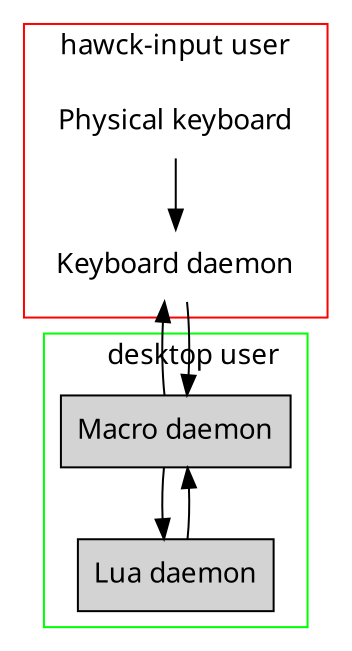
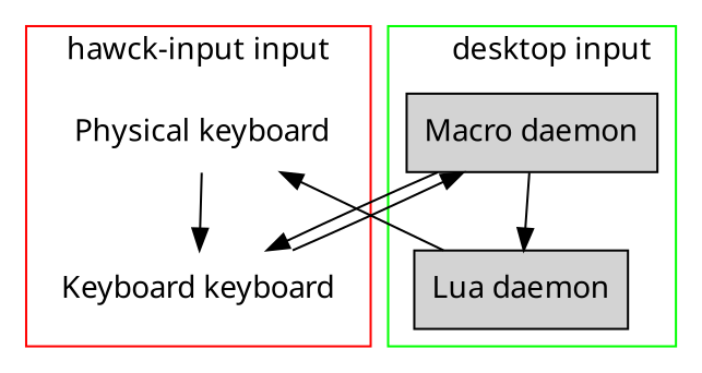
  digraph {
    fontname=Hack
    node [fontname=Hack shape=box style=filled]
-   n1 [color=white label="Keyboard daemon"]
+   n1 [color=white label="Keyboard keyboard"]
    n2 [color=white label="Physical keyboard"]
    n3 [label="Macro daemon"]
    n4 [label="Lua daemon"]
    subgraph cluster_1 {
      color=red
-     label="hawck-input user"
+     label="hawck-input input"
      shape=circle
      n1
      n2
    }
    subgraph cluster_2 {
      color=green
-     label="     desktop user"
+     label="     desktop input"
      n3
      n4
    }
    n1 -> n3
    n2 -> n1
    n3 -> n1
    n3 -> n4
-   n4 -> n3
+   n4 -> n2
  }
